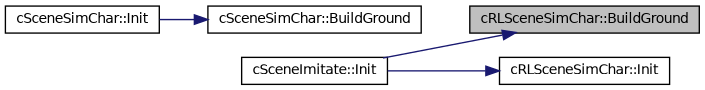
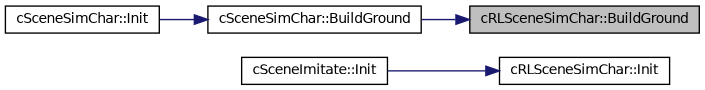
  digraph {
    rankdir=RL
    node [color=black fillcolor=white fontname=Helvetica fontsize=10 shape=record style=filled]
    edge [color=midnightblue dir=back fontname=Helvetica fontsize=10 labelfontname=Helvetica labelfontsize=10 style=solid]
    n1 [fillcolor=grey75 fontcolor=black height=0.2 label="cRLSceneSimChar::BuildGround" width=0.4]
    n2 [height=0.2 label="cSceneSimChar::BuildGround" width=0.4]
    n3 [height=0.2 label="cSceneSimChar::Init" width=0.4]
    n4 [height=0.2 label="cRLSceneSimChar::Init" width=0.4]
    n5 [height=0.2 label="cSceneImitate::Init" width=0.4]
-   n1 -> n5
+   n1 -> n2
    n2 -> n3
    n4 -> n5
  }
